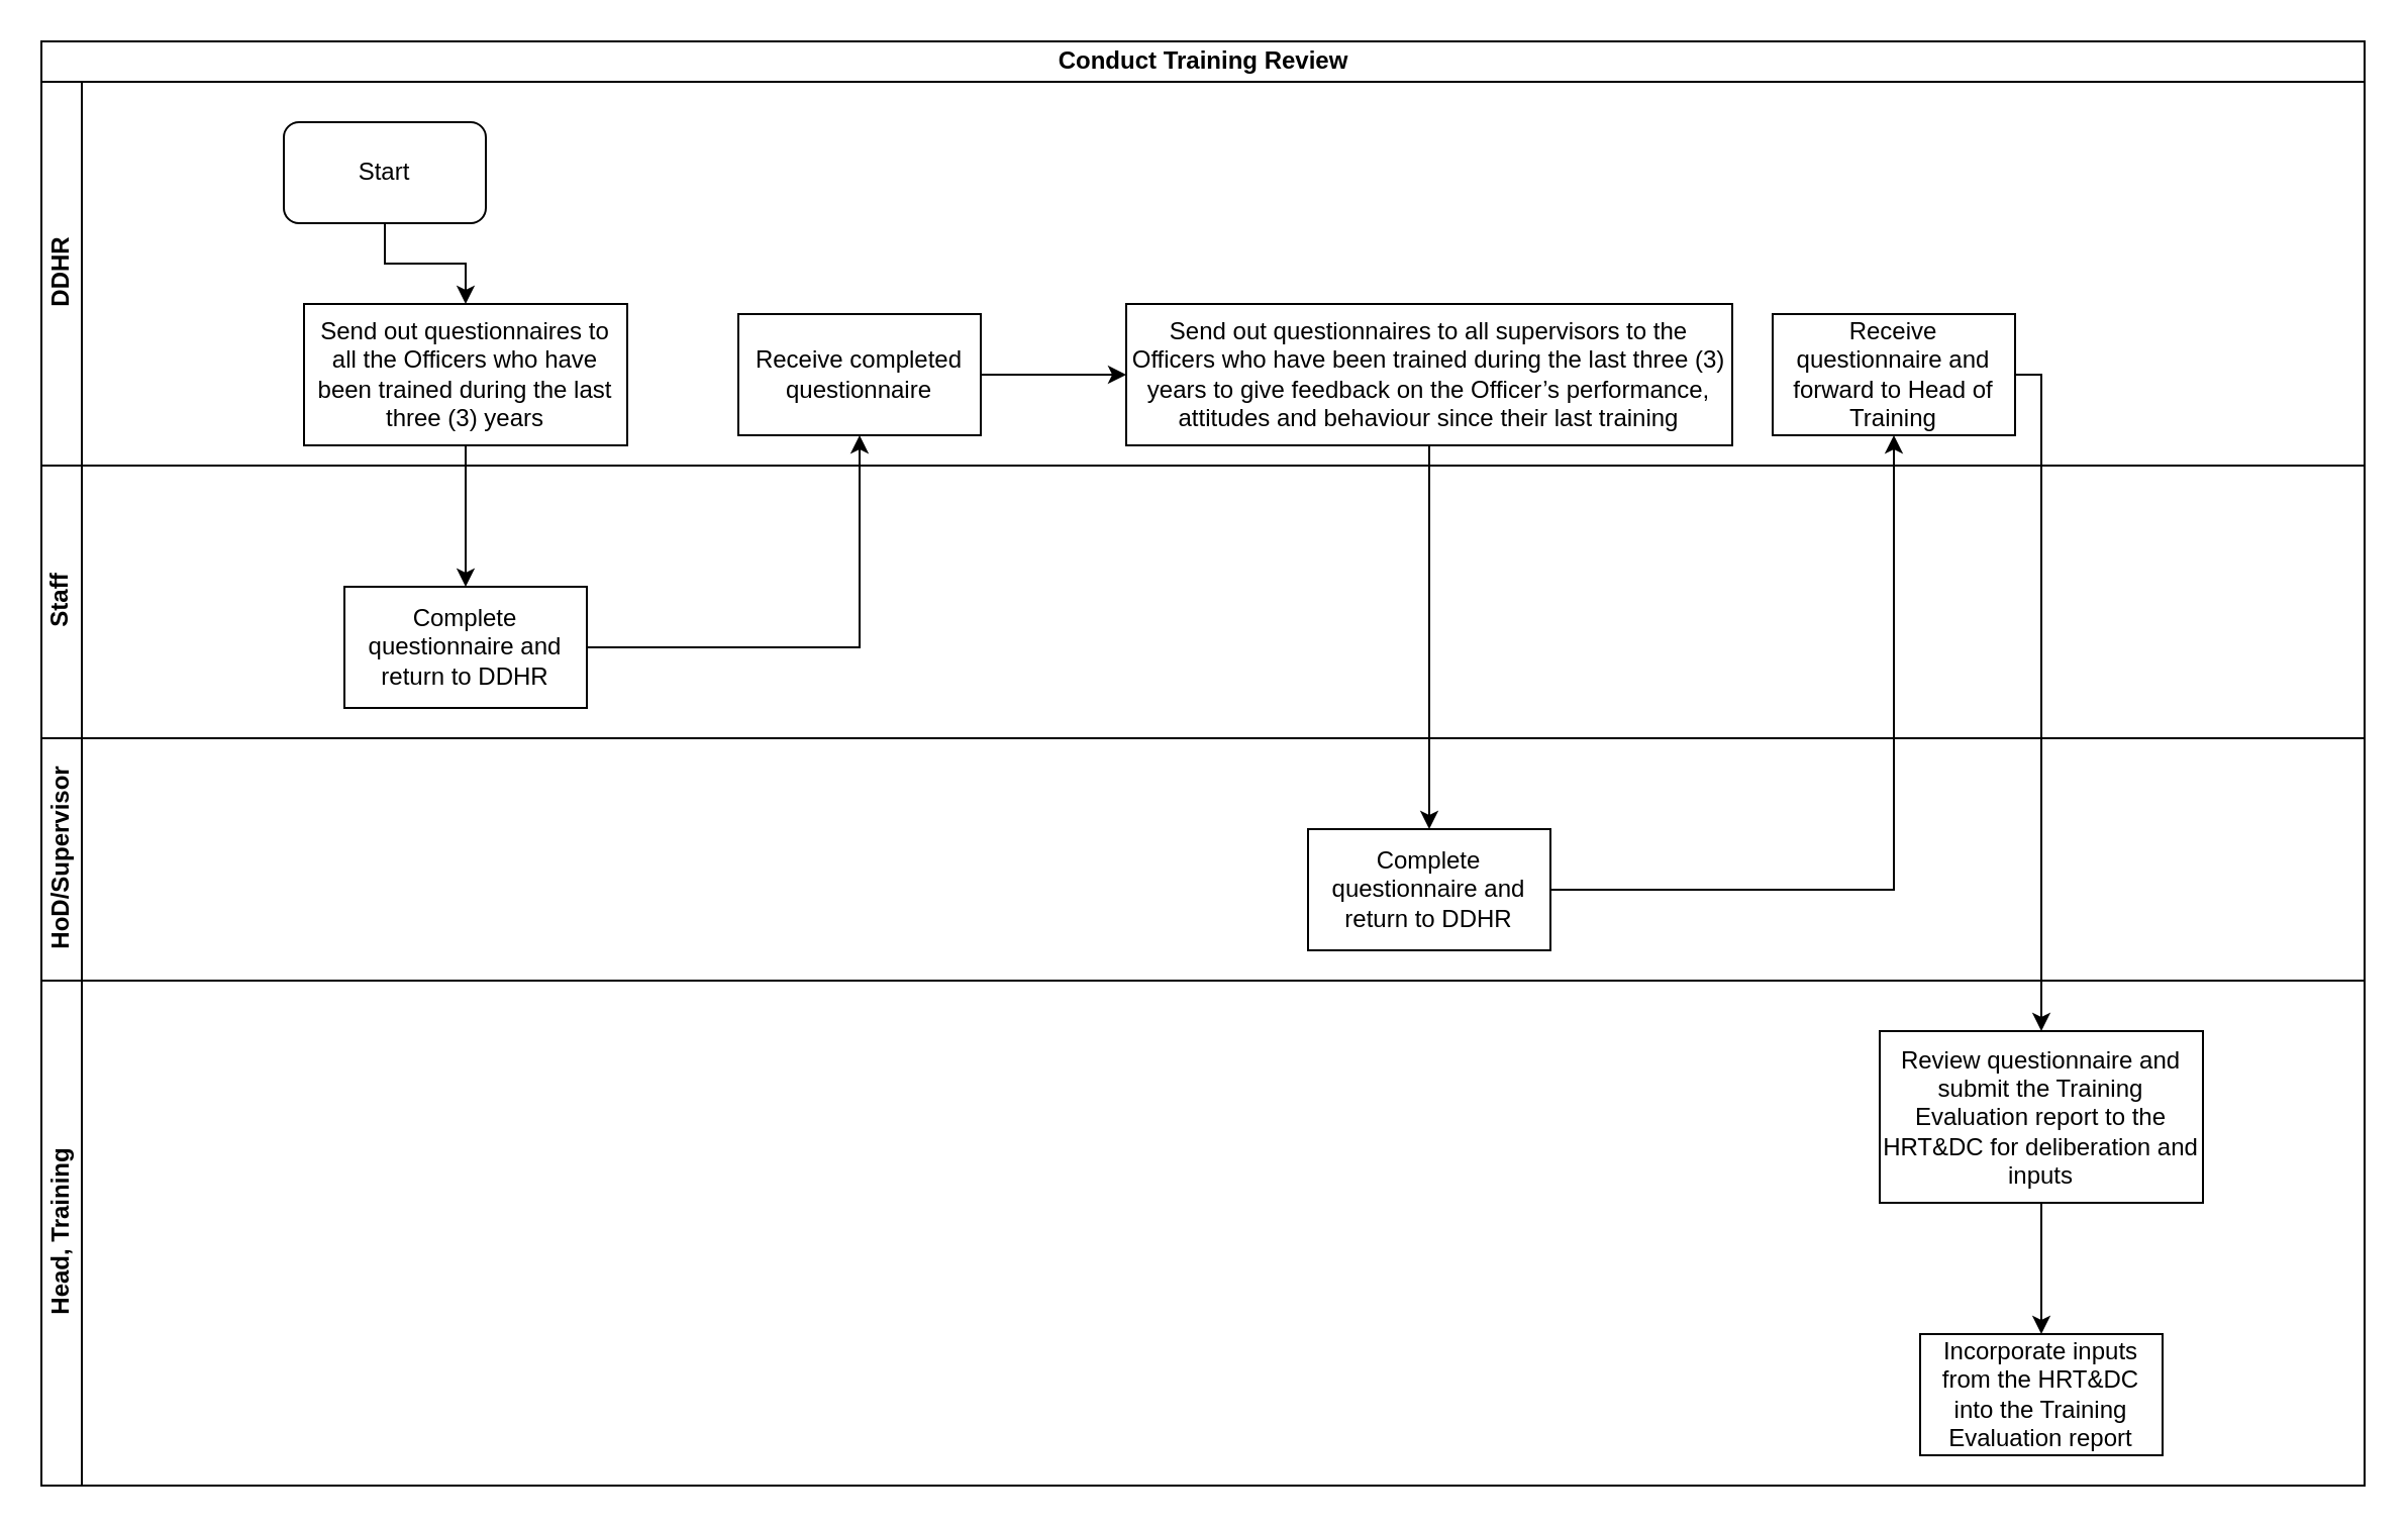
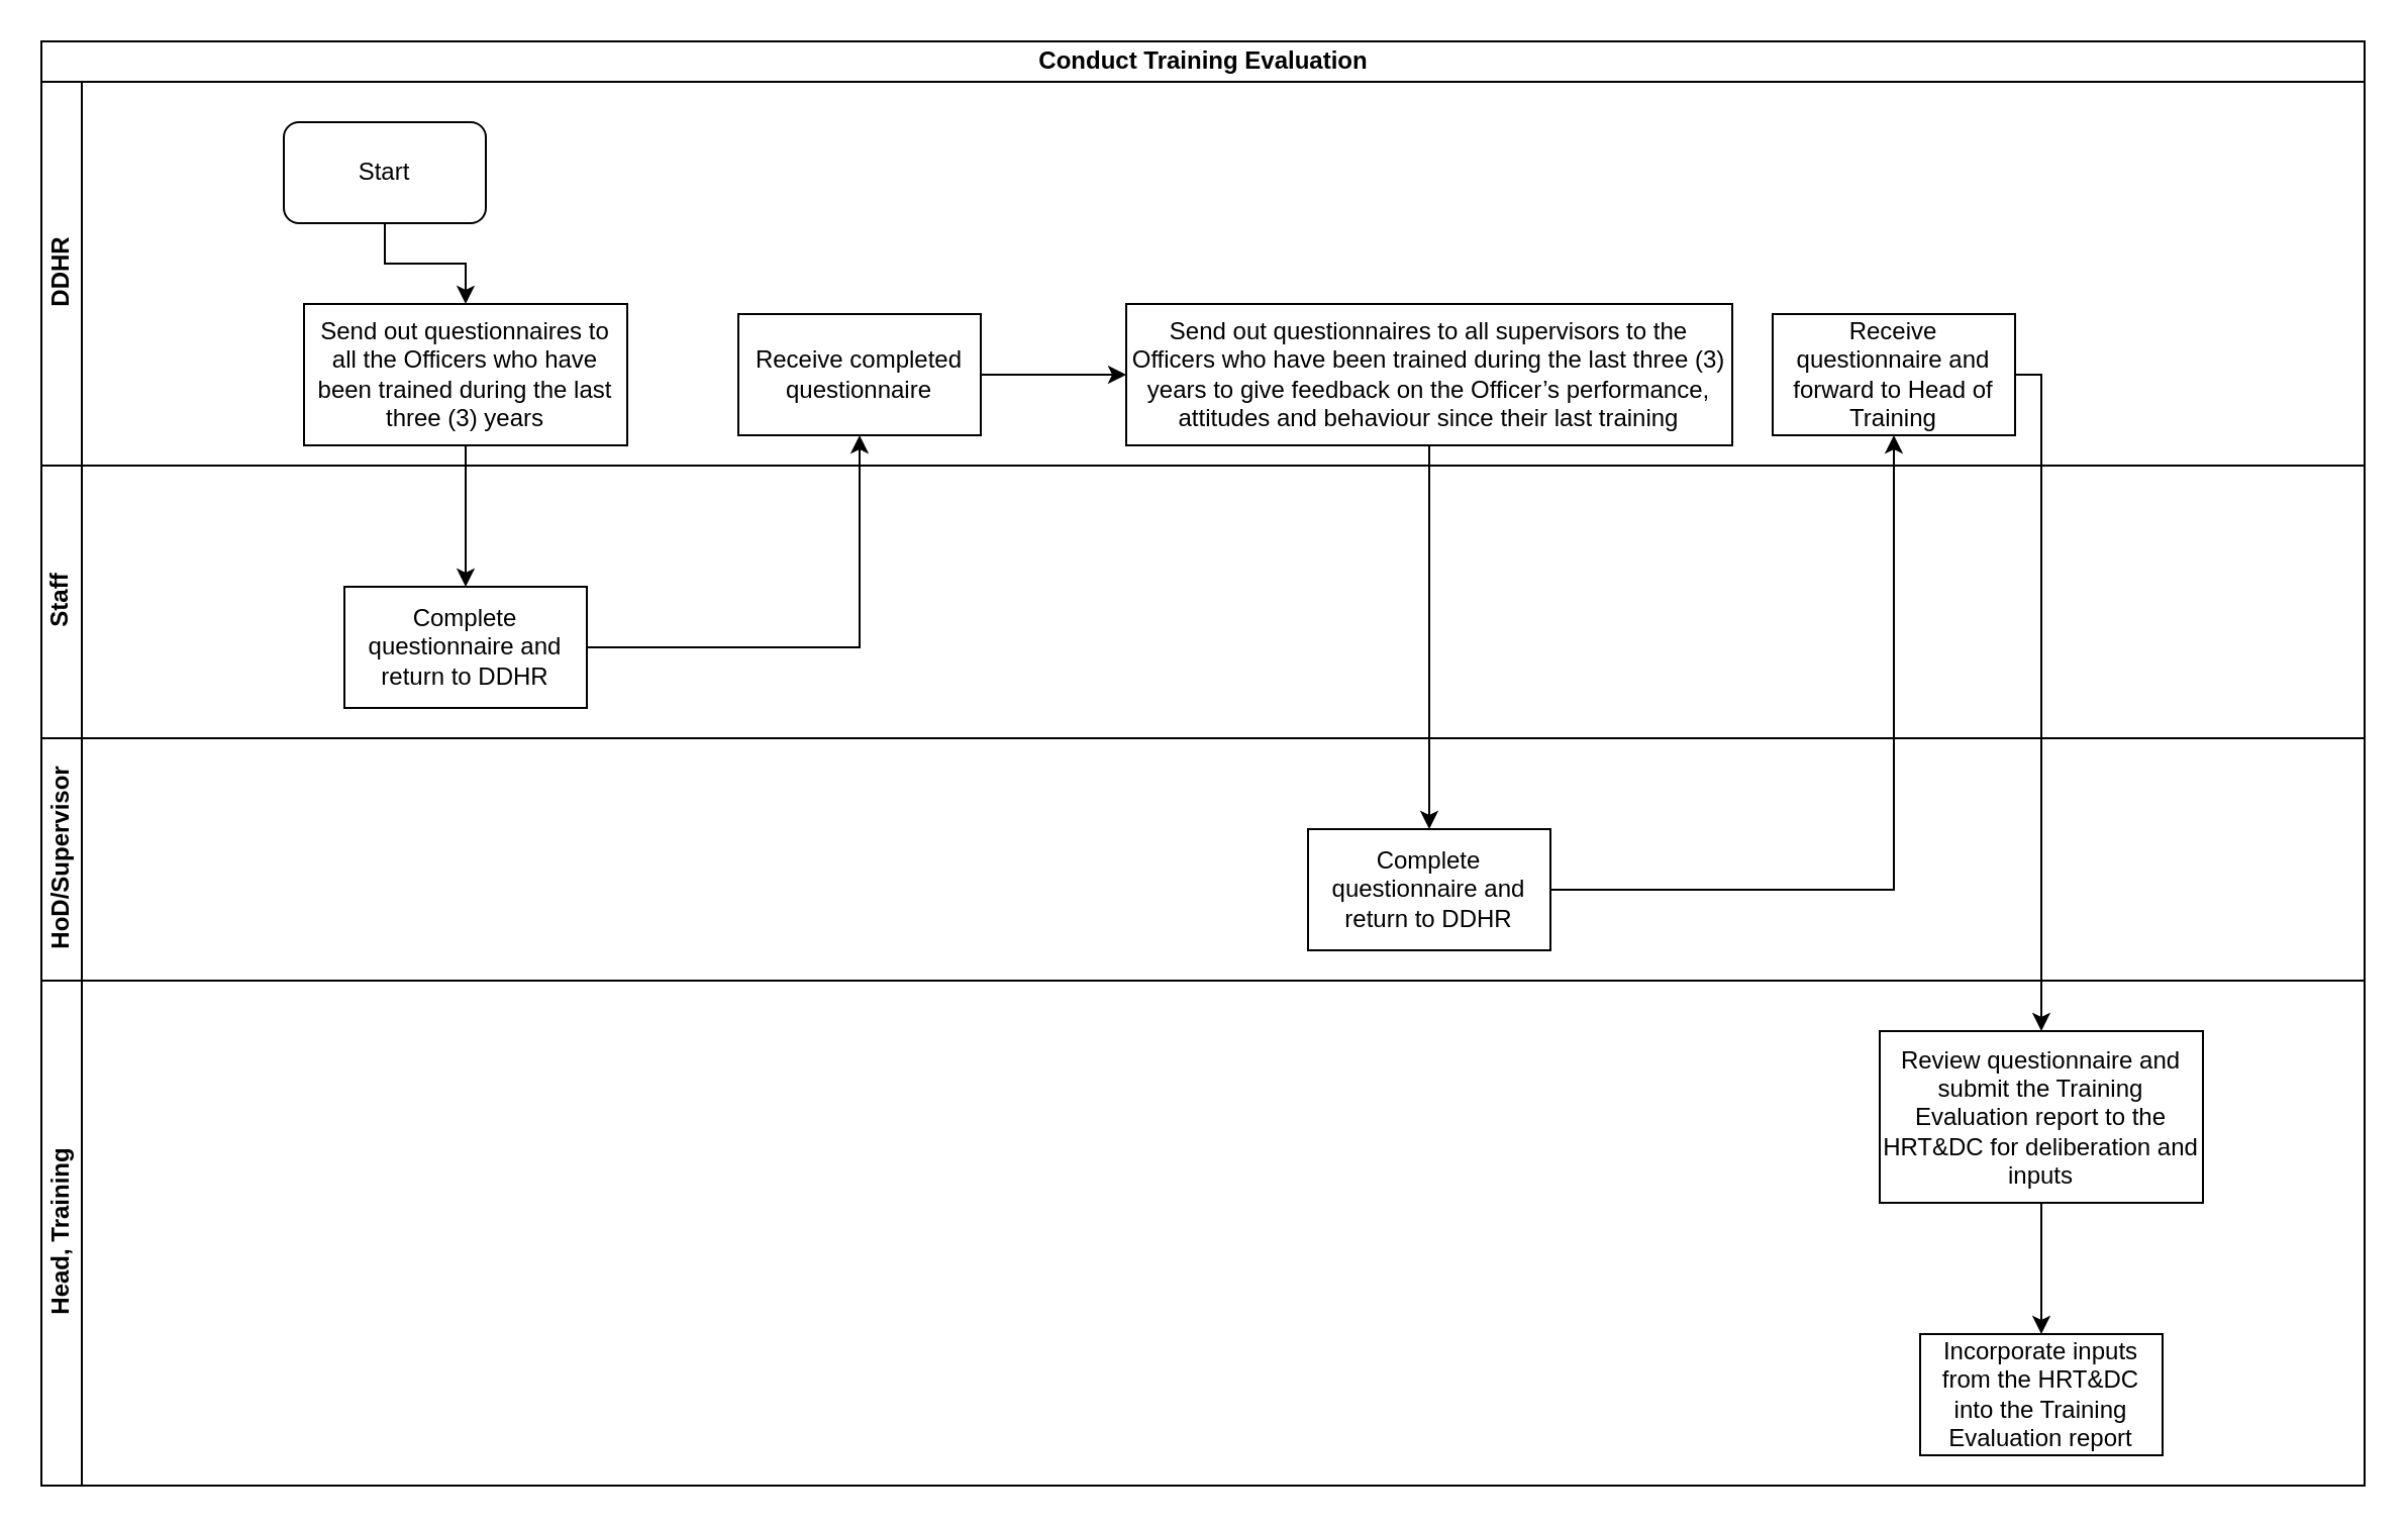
  <mxCell id="0" />
  <mxCell id="1" parent="0" />
- <mxCell id="2" value="Conduct Training Review" style="swimlane;html=1;childLayout=stackLayout;resizeParent=1;resizeParentMax=0;horizontal=1;startSize=20;horizontalStack=0;" parent="1" vertex="1"><mxGeometry x="20" y="20" width="1150" height="715" as="geometry" /></mxCell>
+ <mxCell id="2" value="Conduct Training Evaluation" style="swimlane;html=1;childLayout=stackLayout;resizeParent=1;resizeParentMax=0;horizontal=1;startSize=20;horizontalStack=0;" parent="1" vertex="1"><mxGeometry x="20" y="20" width="1150" height="715" as="geometry" /></mxCell>
  <mxCell id="3" value="DDHR" style="swimlane;html=1;startSize=20;horizontal=0;" parent="2" vertex="1"><mxGeometry y="20" width="1150" height="190" as="geometry" /></mxCell>
  <mxCell id="4" value="Start" style="rounded=1;whiteSpace=wrap;html=1;" vertex="1" parent="3"><mxGeometry x="120" y="20" width="100" height="50" as="geometry" /></mxCell>
  <mxCell id="5" value="Send out questionnaires to all the Officers who have been trained during the last three (3) years" style="rounded=0;whiteSpace=wrap;html=1;" vertex="1" parent="3"><mxGeometry x="130" y="110" width="160" height="70" as="geometry" /></mxCell>
  <mxCell id="6" value="" style="edgeStyle=orthogonalEdgeStyle;rounded=0;orthogonalLoop=1;jettySize=auto;html=1;entryX=0.5;entryY=0;entryDx=0;entryDy=0;" edge="1" parent="3" source="4" target="5"><mxGeometry relative="1" as="geometry"><mxPoint x="210" y="135" as="targetPoint" /></mxGeometry></mxCell>
  <mxCell id="7" value="Send out questionnaires to all supervisors to the Officers who have been trained during the last three (3) years to give feedback on the Officer’s performance, attitudes and behaviour since their last training" style="whiteSpace=wrap;html=1;rounded=0;" vertex="1" parent="3"><mxGeometry x="537" y="110" width="300" height="70" as="geometry" /></mxCell>
  <mxCell id="8" value="Receive completed questionnaire" style="whiteSpace=wrap;html=1;rounded=0;" vertex="1" parent="3"><mxGeometry x="345" y="115" width="120" height="60" as="geometry" /></mxCell>
  <mxCell id="9" value="" style="edgeStyle=orthogonalEdgeStyle;rounded=0;orthogonalLoop=1;jettySize=auto;html=1;" edge="1" parent="3" source="8" target="7"><mxGeometry relative="1" as="geometry"><mxPoint x="560" y="145" as="targetPoint" /></mxGeometry></mxCell>
  <mxCell id="10" value="Receive questionnaire and forward to Head of Training" style="whiteSpace=wrap;html=1;rounded=0;" vertex="1" parent="3"><mxGeometry x="857" y="115" width="120" height="60" as="geometry" /></mxCell>
  <mxCell id="11" value="Staff" style="swimlane;html=1;startSize=20;horizontal=0;" parent="2" vertex="1"><mxGeometry y="210" width="1150" height="135" as="geometry" /></mxCell>
  <mxCell id="12" value="Complete questionnaire and return to DDHR" style="whiteSpace=wrap;html=1;rounded=0;" vertex="1" parent="11"><mxGeometry x="150" y="60" width="120" height="60" as="geometry" /></mxCell>
  <mxCell id="13" value="HoD/Supervisor" style="swimlane;html=1;startSize=20;horizontal=0;" parent="2" vertex="1"><mxGeometry y="345" width="1150" height="120" as="geometry" /></mxCell>
  <mxCell id="14" value="Complete questionnaire and return to DDHR" style="whiteSpace=wrap;html=1;rounded=0;" vertex="1" parent="13"><mxGeometry x="627" y="45" width="120" height="60" as="geometry" /></mxCell>
  <mxCell id="15" value="" style="edgeStyle=orthogonalEdgeStyle;rounded=0;orthogonalLoop=1;jettySize=auto;html=1;" edge="1" parent="2" source="5" target="12"><mxGeometry relative="1" as="geometry" /></mxCell>
  <mxCell id="16" value="" style="edgeStyle=orthogonalEdgeStyle;rounded=0;orthogonalLoop=1;jettySize=auto;html=1;" edge="1" parent="2" source="12" target="8"><mxGeometry relative="1" as="geometry" /></mxCell>
  <mxCell id="17" value="" style="edgeStyle=orthogonalEdgeStyle;rounded=0;orthogonalLoop=1;jettySize=auto;html=1;" edge="1" parent="2" source="7" target="14"><mxGeometry relative="1" as="geometry" /></mxCell>
  <mxCell id="18" value="Head, Training" style="swimlane;html=1;startSize=20;horizontal=0;" vertex="1" parent="2"><mxGeometry y="465" width="1150" height="250" as="geometry" /></mxCell>
  <mxCell id="19" value="Review questionnaire and submit the Training Evaluation report to the HRT&amp;amp;DC for deliberation and inputs" style="whiteSpace=wrap;html=1;rounded=0;" vertex="1" parent="18"><mxGeometry x="910" y="25" width="160" height="85" as="geometry" /></mxCell>
  <mxCell id="20" value="Incorporate inputs from the HRT&amp;amp;DC into the Training Evaluation report" style="whiteSpace=wrap;html=1;rounded=0;" vertex="1" parent="18"><mxGeometry x="930" y="175" width="120" height="60" as="geometry" /></mxCell>
  <mxCell id="21" value="" style="edgeStyle=orthogonalEdgeStyle;rounded=0;orthogonalLoop=1;jettySize=auto;html=1;" edge="1" parent="18" source="19" target="20"><mxGeometry relative="1" as="geometry" /></mxCell>
  <mxCell id="22" value="" style="edgeStyle=orthogonalEdgeStyle;rounded=0;orthogonalLoop=1;jettySize=auto;html=1;" edge="1" parent="2" source="14" target="10"><mxGeometry relative="1" as="geometry" /></mxCell>
  <mxCell id="23" value="" style="edgeStyle=orthogonalEdgeStyle;rounded=0;orthogonalLoop=1;jettySize=auto;html=1;entryX=0.5;entryY=0;entryDx=0;entryDy=0;" edge="1" parent="2" source="10" target="19"><mxGeometry relative="1" as="geometry"><Array as="points"><mxPoint x="990" y="165" /></Array></mxGeometry></mxCell>
